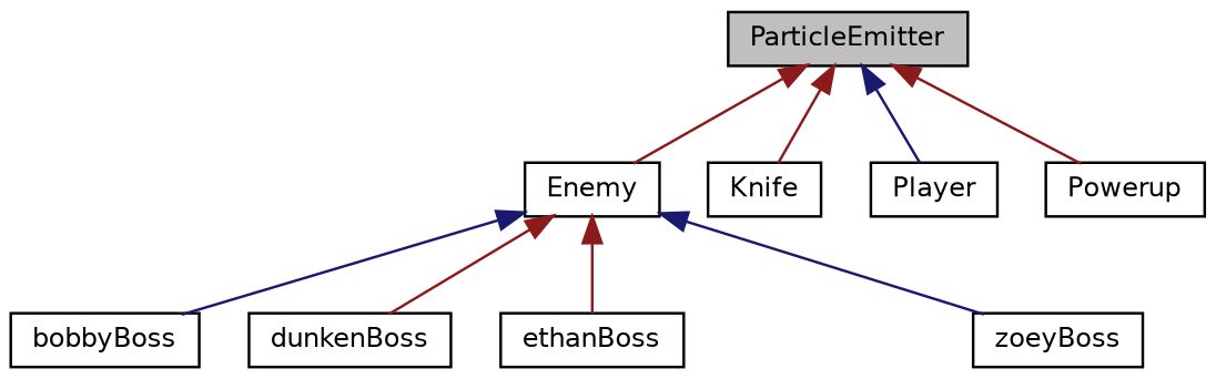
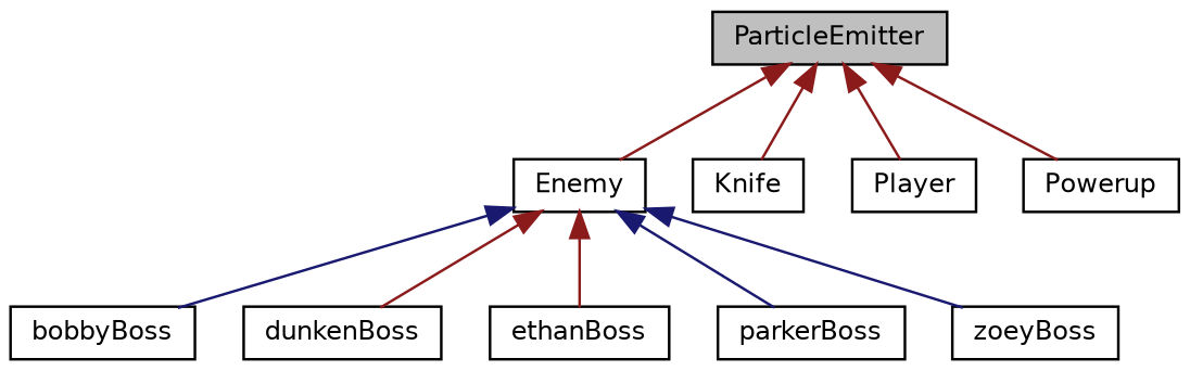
  digraph {
    node [color=black fillcolor=white fontname=Helvetica fontsize=10 shape=record style=filled]
    edge [color=firebrick4 dir=back fontname=Helvetica fontsize=10 labelfontname=Helvetica labelfontsize=10 style=solid]
    n1 [fillcolor=grey75 fontcolor=black height=0.2 label=ParticleEmitter width=0.4]
    n2 [height=0.2 label=Enemy width=0.4]
    n3 [height=0.2 label=Knife width=0.4]
    n4 [height=0.2 label=Player width=0.4]
    n5 [height=0.2 label=Powerup width=0.4]
    n6 [height=0.2 label=bobbyBoss width=0.4]
    n7 [height=0.2 label=dunkenBoss width=0.4]
    n8 [height=0.2 label=ethanBoss width=0.4]
+   n9 [height=0.2 label=parkerBoss width=0.4]
    n10 [height=0.2 label=zoeyBoss width=0.4]
    n1 -> n2
    n1 -> n3
-   n1 -> n4 [color=midnightblue]
+   n1 -> n4
    n1 -> n5
    n2 -> n6 [color=midnightblue]
    n2 -> n7
    n2 -> n8
+   n2 -> n9 [color=midnightblue]
    n2 -> n10 [color=midnightblue]
  }
